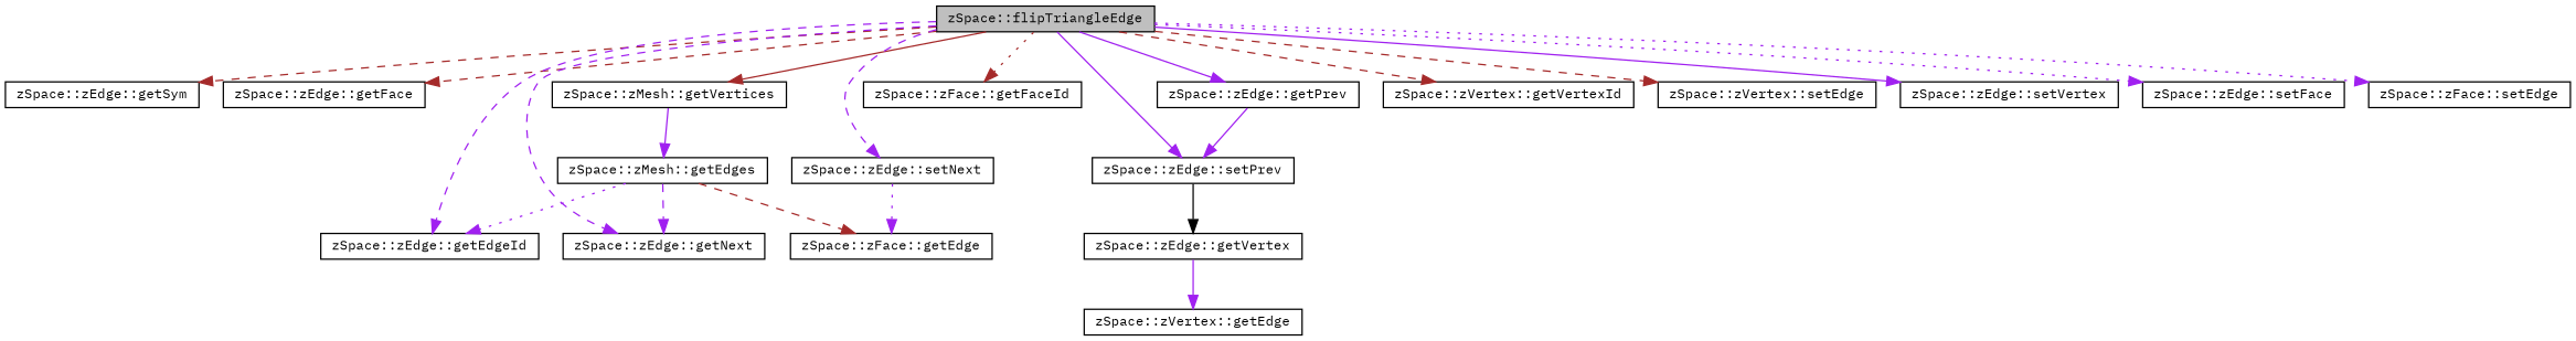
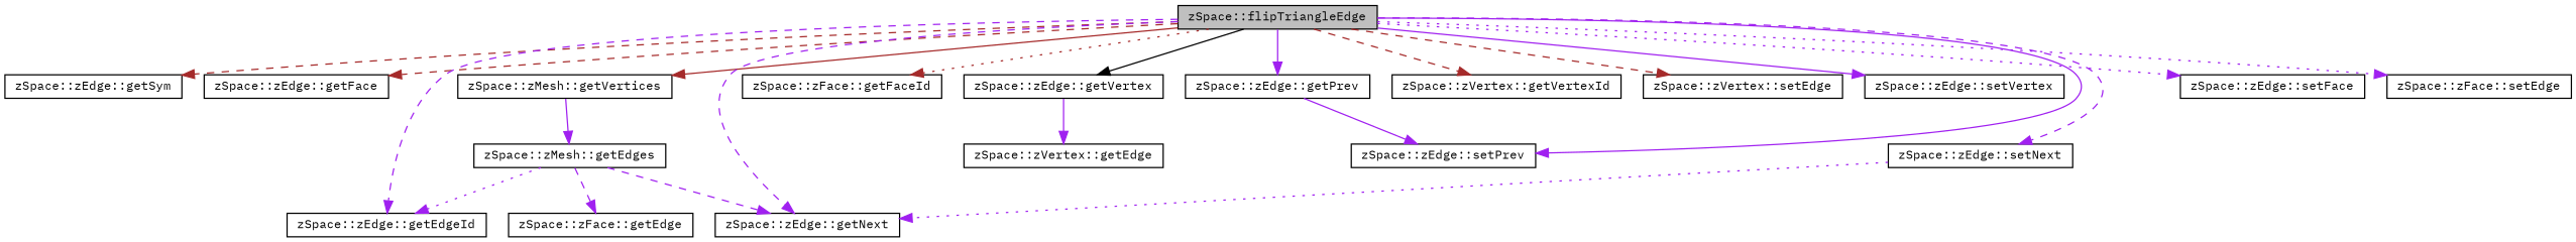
  digraph {
    fontname="IBM Plex Mono"
    rankdir=TB
    node [color=black fillcolor=white fontname="IBM Plex Mono" fontsize=10 shape=record style=filled]
    edge [color=purple fontname="IBM Plex Mono" fontsize=10 labelfontname=Helvetica labelfontsize=10 style=dashed]
    n1 [fillcolor=grey75 fontcolor=black height=0.2 label="zSpace::flipTriangleEdge" width=0.4]
    n2 [height=0.2 label="zSpace::zEdge::getSym" width=0.4]
    n3 [height=0.2 label="zSpace::zEdge::getFace" width=0.4]
    n4 [height=0.2 label="zSpace::zMesh::getVertices" width=0.4]
    n5 [height=0.2 label="zSpace::zEdge::getEdgeId" width=0.4]
    n6 [height=0.2 label="zSpace::zEdge::getNext" width=0.4]
    n7 [height=0.2 label="zSpace::zFace::getFaceId" width=0.4]
    n8 [height=0.2 label="zSpace::zEdge::getPrev" width=0.4]
    n9 [height=0.2 label="zSpace::zEdge::getVertex" width=0.4]
    n10 [height=0.2 label="zSpace::zVertex::getVertexId" width=0.4]
    n11 [height=0.2 label="zSpace::zVertex::setEdge" width=0.4]
    n12 [height=0.2 label="zSpace::zEdge::setVertex" width=0.4]
    n13 [height=0.2 label="zSpace::zEdge::setNext" width=0.4]
    n14 [height=0.2 label="zSpace::zEdge::setPrev" width=0.4]
    n15 [height=0.2 label="zSpace::zEdge::setFace" width=0.4]
    n16 [height=0.2 label="zSpace::zFace::setEdge" width=0.4]
    n17 [height=0.2 label="zSpace::zMesh::getEdges" width=0.4]
    n18 [height=0.2 label="zSpace::zVertex::getEdge" width=0.4]
    n19 [height=0.2 label="zSpace::zFace::getEdge" width=0.4]
    n1 -> n2 [color=brown]
    n1 -> n3 [color=brown]
    n1 -> n4 [color=brown style=solid]
    n1 -> n5
    n1 -> n6
    n1 -> n7 [color=brown style=dotted]
    n1 -> n8 [style=solid]
-   n14 -> n9 [color=black style=solid]
+   n1 -> n9 [color=black style=solid]
    n1 -> n10 [color=brown]
    n1 -> n11 [color=brown]
    n1 -> n12 [style=solid]
    n1 -> n13
    n1 -> n14 [style=solid]
    n1 -> n15 [style=dotted]
    n1 -> n16 [style=dotted]
    n4 -> n17 [style=solid]
    n8 -> n14 [style=solid]
    n9 -> n18 [style=solid]
-   n13 -> n19 [style=dotted]
+   n13 -> n6 [style=dotted]
    n17 -> n5 [style=dotted]
    n17 -> n6
-   n17 -> n19 [color=brown]
+   n17 -> n19
  }
